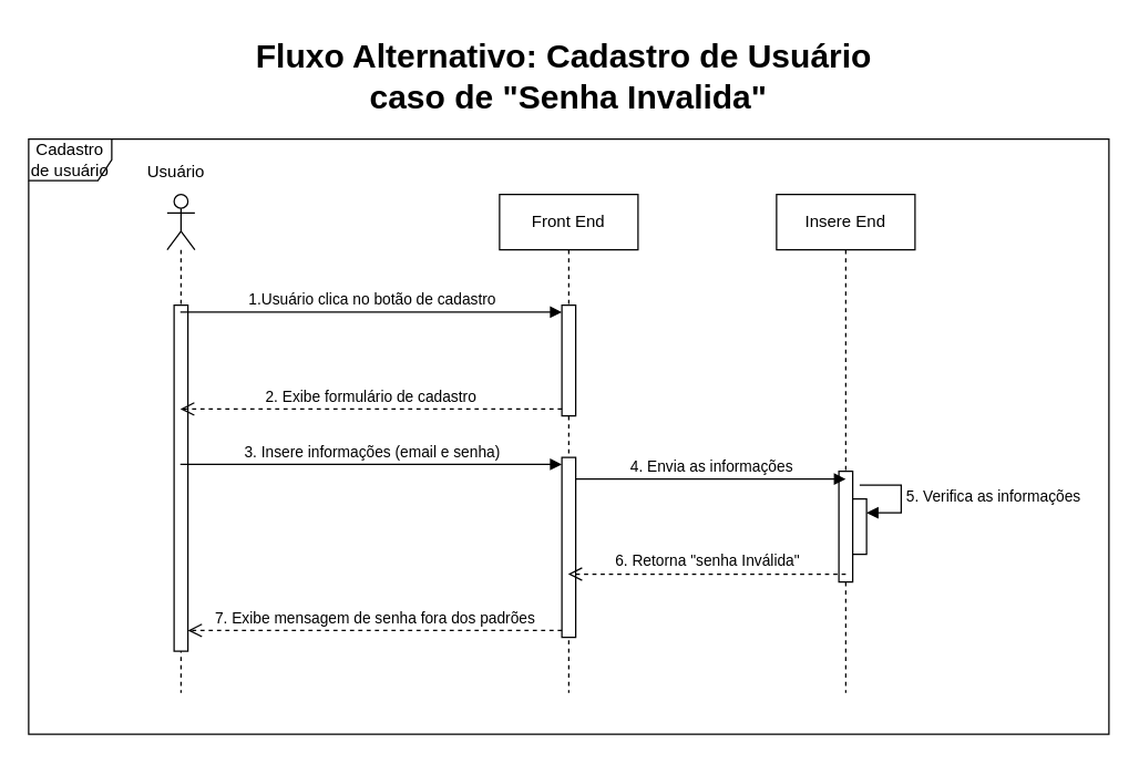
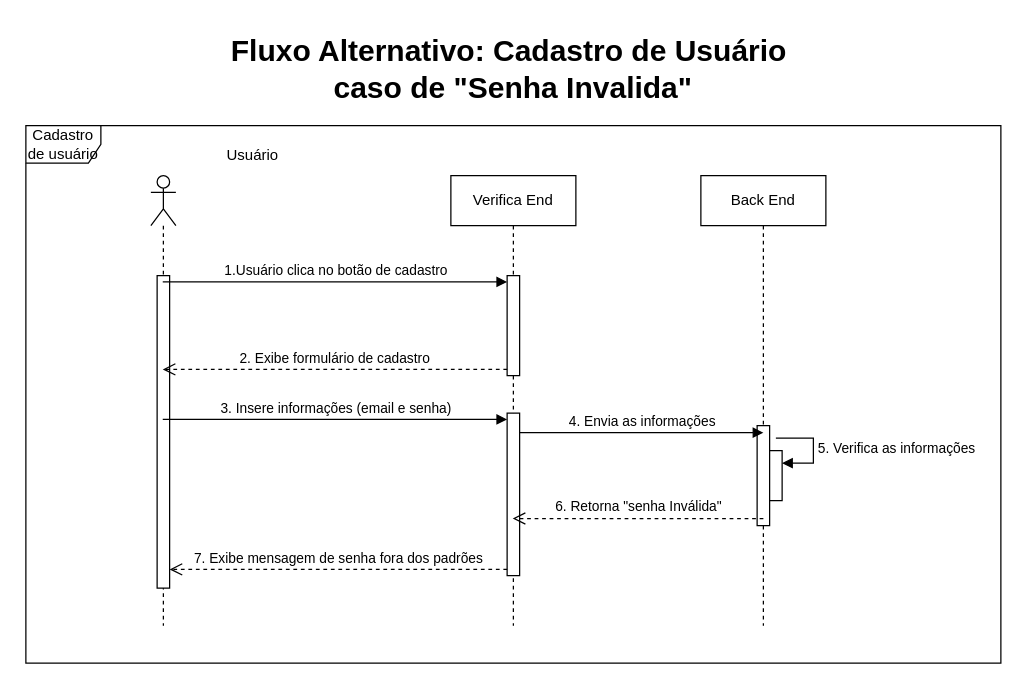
  <mxCell id="0" />
  <mxCell id="1" parent="0" />
  <mxCell id="2" value="Cadastro de usuário" style="shape=umlFrame;whiteSpace=wrap;html=1;pointerEvents=0;" vertex="1" parent="1"><mxGeometry x="20" y="100" width="780" height="430" as="geometry" /></mxCell>
  <mxCell id="3" value="" style="shape=umlLifeline;perimeter=lifelinePerimeter;whiteSpace=wrap;html=1;container=1;dropTarget=0;collapsible=0;recursiveResize=0;outlineConnect=0;portConstraint=eastwest;newEdgeStyle={&quot;curved&quot;:0,&quot;rounded&quot;:0};participant=umlActor;" vertex="1" parent="1"><mxGeometry x="120" y="140" width="20" height="360" as="geometry" /></mxCell>
  <mxCell id="4" value="" style="html=1;points=[[0,0,0,0,5],[0,1,0,0,-5],[1,0,0,0,5],[1,1,0,0,-5]];perimeter=orthogonalPerimeter;outlineConnect=0;targetShapes=umlLifeline;portConstraint=eastwest;newEdgeStyle={&quot;curved&quot;:0,&quot;rounded&quot;:0};" vertex="1" parent="3"><mxGeometry x="5" y="80" width="10" height="250" as="geometry" /></mxCell>
- <mxCell id="5" value="Front End" style="shape=umlLifeline;perimeter=lifelinePerimeter;whiteSpace=wrap;html=1;container=1;dropTarget=0;collapsible=0;recursiveResize=0;outlineConnect=0;portConstraint=eastwest;newEdgeStyle={&quot;curved&quot;:0,&quot;rounded&quot;:0};" vertex="1" parent="1"><mxGeometry x="360" y="140" width="100" height="360" as="geometry" /></mxCell>
+ <mxCell id="5" value="Verifica End" style="shape=umlLifeline;perimeter=lifelinePerimeter;whiteSpace=wrap;html=1;container=1;dropTarget=0;collapsible=0;recursiveResize=0;outlineConnect=0;portConstraint=eastwest;newEdgeStyle={&quot;curved&quot;:0,&quot;rounded&quot;:0};" vertex="1" parent="1"><mxGeometry x="360" y="140" width="100" height="360" as="geometry" /></mxCell>
  <mxCell id="6" value="" style="html=1;points=[[0,0,0,0,5],[0,1,0,0,-5],[1,0,0,0,5],[1,1,0,0,-5]];perimeter=orthogonalPerimeter;outlineConnect=0;targetShapes=umlLifeline;portConstraint=eastwest;newEdgeStyle={&quot;curved&quot;:0,&quot;rounded&quot;:0};" vertex="1" parent="5"><mxGeometry x="45" y="80" width="10" height="80" as="geometry" /></mxCell>
  <mxCell id="7" value="" style="html=1;points=[[0,0,0,0,5],[0,1,0,0,-5],[1,0,0,0,5],[1,1,0,0,-5]];perimeter=orthogonalPerimeter;outlineConnect=0;targetShapes=umlLifeline;portConstraint=eastwest;newEdgeStyle={&quot;curved&quot;:0,&quot;rounded&quot;:0};" vertex="1" parent="5"><mxGeometry x="45" y="190" width="10" height="130" as="geometry" /></mxCell>
- <mxCell id="8" value="Insere End" style="shape=umlLifeline;perimeter=lifelinePerimeter;whiteSpace=wrap;html=1;container=1;dropTarget=0;collapsible=0;recursiveResize=0;outlineConnect=0;portConstraint=eastwest;newEdgeStyle={&quot;curved&quot;:0,&quot;rounded&quot;:0};" vertex="1" parent="1"><mxGeometry x="560" y="140" width="100" height="360" as="geometry" /></mxCell>
+ <mxCell id="8" value="Back End" style="shape=umlLifeline;perimeter=lifelinePerimeter;whiteSpace=wrap;html=1;container=1;dropTarget=0;collapsible=0;recursiveResize=0;outlineConnect=0;portConstraint=eastwest;newEdgeStyle={&quot;curved&quot;:0,&quot;rounded&quot;:0};" vertex="1" parent="1"><mxGeometry x="560" y="140" width="100" height="360" as="geometry" /></mxCell>
  <mxCell id="9" style="edgeStyle=orthogonalEdgeStyle;rounded=0;orthogonalLoop=1;jettySize=auto;html=1;curved=0;exitX=0;exitY=0;exitDx=0;exitDy=5;exitPerimeter=0;" edge="1" parent="8" source="10"><mxGeometry relative="1" as="geometry"><mxPoint x="45.333" y="204.667" as="targetPoint" /></mxGeometry></mxCell>
  <mxCell id="10" value="" style="html=1;points=[[0,0,0,0,5],[0,1,0,0,-5],[1,0,0,0,5],[1,1,0,0,-5]];perimeter=orthogonalPerimeter;outlineConnect=0;targetShapes=umlLifeline;portConstraint=eastwest;newEdgeStyle={&quot;curved&quot;:0,&quot;rounded&quot;:0};" vertex="1" parent="8"><mxGeometry x="45" y="200" width="10" height="80" as="geometry" /></mxCell>
  <mxCell id="11" value="" style="html=1;points=[[0,0,0,0,5],[0,1,0,0,-5],[1,0,0,0,5],[1,1,0,0,-5]];perimeter=orthogonalPerimeter;outlineConnect=0;targetShapes=umlLifeline;portConstraint=eastwest;newEdgeStyle={&quot;curved&quot;:0,&quot;rounded&quot;:0};" vertex="1" parent="8"><mxGeometry x="55" y="220" width="10" height="40" as="geometry" /></mxCell>
  <mxCell id="12" value="5. Verifica as informações" style="html=1;align=left;spacingLeft=2;endArrow=block;rounded=0;edgeStyle=orthogonalEdgeStyle;curved=0;rounded=0;" edge="1" parent="8" target="11"><mxGeometry relative="1" as="geometry"><mxPoint x="60" y="210" as="sourcePoint" /><Array as="points"><mxPoint x="90" y="230" /></Array></mxGeometry></mxCell>
  <mxCell id="13" value="1.Usuário clica no botão de cadastro" style="html=1;verticalAlign=bottom;endArrow=block;curved=0;rounded=0;entryX=0;entryY=0;entryDx=0;entryDy=5;entryPerimeter=0;" edge="1" parent="1" source="3" target="6"><mxGeometry relative="1" as="geometry"><mxPoint x="135" y="225" as="sourcePoint" /><mxPoint x="360" y="225" as="targetPoint" /></mxGeometry></mxCell>
  <mxCell id="14" value="2. Exibe formulário de cadastro" style="html=1;verticalAlign=bottom;endArrow=open;dashed=1;endSize=8;curved=0;rounded=0;exitX=0;exitY=1;exitDx=0;exitDy=-5;exitPerimeter=0;" edge="1" parent="1" source="6" target="3"><mxGeometry relative="1" as="geometry"><mxPoint x="120" y="295" as="targetPoint" /><mxPoint x="360" y="295" as="sourcePoint" /></mxGeometry></mxCell>
  <mxCell id="15" value="3. Insere informações (email e senha)" style="html=1;verticalAlign=bottom;endArrow=block;curved=0;rounded=0;entryX=0;entryY=0;entryDx=0;entryDy=5;entryPerimeter=0;" edge="1" parent="1" source="3" target="7"><mxGeometry relative="1" as="geometry"><mxPoint x="140" y="335" as="sourcePoint" /></mxGeometry></mxCell>
  <mxCell id="16" value="7. Exibe mensagem de senha fora dos padrões" style="html=1;verticalAlign=bottom;endArrow=open;dashed=1;endSize=8;curved=0;rounded=0;exitX=0;exitY=1;exitDx=0;exitDy=-5;exitPerimeter=0;" edge="1" parent="1" source="7" target="4"><mxGeometry relative="1" as="geometry"><mxPoint x="445" y="405" as="targetPoint" /><mxPoint x="360" y="405" as="sourcePoint" /></mxGeometry></mxCell>
  <mxCell id="17" value="4. Envia as informações" style="html=1;verticalAlign=bottom;endArrow=block;curved=0;rounded=0;entryX=0.5;entryY=0.071;entryDx=0;entryDy=0;entryPerimeter=0;" edge="1" parent="1" source="7" target="10"><mxGeometry relative="1" as="geometry"><mxPoint x="690" y="375" as="sourcePoint" /><mxPoint x="600" y="345" as="targetPoint" /></mxGeometry></mxCell>
  <mxCell id="18" value="6. Retorna &quot;senha Inválida&quot;" style="html=1;verticalAlign=bottom;endArrow=open;dashed=1;endSize=8;curved=0;rounded=0;exitX=0.5;exitY=0.929;exitDx=0;exitDy=0;exitPerimeter=0;" edge="1" parent="1" source="10" target="5"><mxGeometry relative="1" as="geometry"><mxPoint x="690" y="445" as="targetPoint" /><mxPoint x="600" y="405" as="sourcePoint" /></mxGeometry></mxCell>
- <mxCell id="19" value="Usuário" style="text;strokeColor=none;fillColor=none;spacingLeft=4;spacingRight=4;overflow=hidden;rotatable=0;points=[[0,0.5],[1,0.5]];portConstraint=eastwest;fontSize=12;whiteSpace=wrap;html=1;" vertex="1" parent="1"><mxGeometry x="100" y="110" width="70" height="30" as="geometry" /></mxCell>
+ <mxCell id="19" value="Usuário" style="text;strokeColor=none;fillColor=none;spacingLeft=4;spacingRight=4;overflow=hidden;rotatable=0;points=[[0,0.5],[1,0.5]];portConstraint=eastwest;fontSize=12;whiteSpace=wrap;html=1;" vertex="1" parent="1"><mxGeometry x="175" y="110" width="70" height="30" as="geometry" /></mxCell>
  <mxCell id="20" value="Fluxo Alternativo: Cadastro de Usuário&amp;nbsp;&lt;div&gt;caso de &quot;Senha Invalida&quot;&lt;/div&gt;" style="text;strokeColor=none;fillColor=none;spacingLeft=4;spacingRight=4;overflow=hidden;rotatable=0;points=[[0,0.5],[1,0.5]];portConstraint=eastwest;fontSize=24;whiteSpace=wrap;html=1;fontStyle=1;align=center;" vertex="1" parent="1"><mxGeometry x="143.13" y="20" width="533.75" height="70" as="geometry" /></mxCell>
